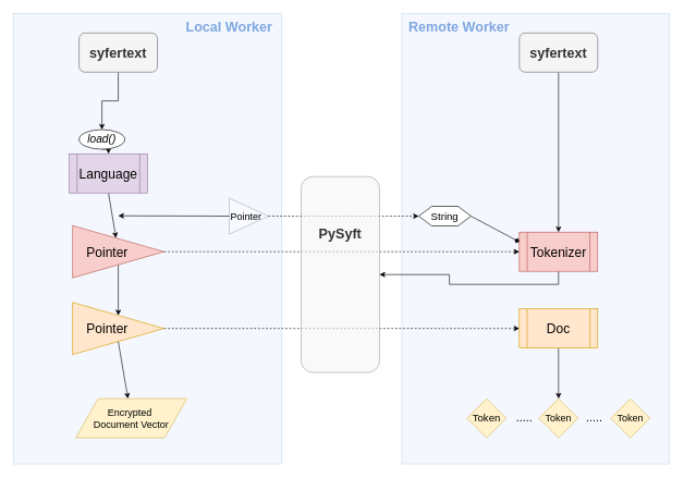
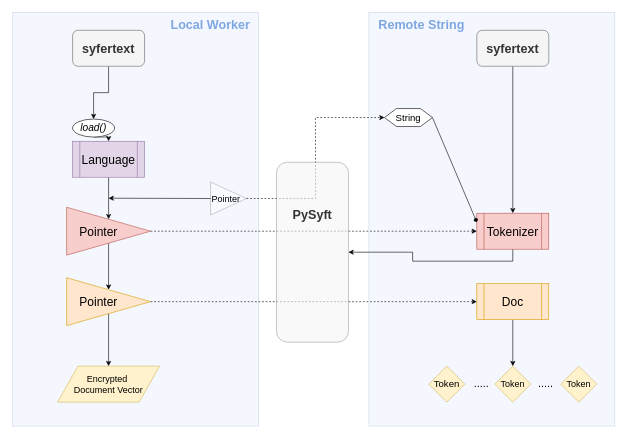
  <mxCell id="0" />
  <mxCell id="1" parent="0" />
  <mxCell id="2" value="" style="rounded=0;whiteSpace=wrap;html=1;fillColor=#dae8fc;strokeColor=#6c8ebf;opacity=30;" parent="1" vertex="1"><mxGeometry x="20" y="20" width="410" height="690" as="geometry" /></mxCell>
  <mxCell id="3" style="edgeStyle=orthogonalEdgeStyle;rounded=0;orthogonalLoop=1;jettySize=auto;html=1;exitX=0.5;exitY=1;exitDx=0;exitDy=0;entryX=0.5;entryY=0;entryDx=0;entryDy=0;" parent="1" source="4" target="8" edge="1"><mxGeometry relative="1" as="geometry" /></mxCell>
  <mxCell id="4" value="&lt;font style=&quot;font-size: 21px&quot;&gt;&lt;b&gt;syfertext&lt;/b&gt;&lt;/font&gt;" style="rounded=1;whiteSpace=wrap;html=1;fillColor=#f5f5f5;strokeColor=#666666;fontColor=#333333;" parent="1" vertex="1"><mxGeometry x="120" y="50" width="120" height="60" as="geometry" /></mxCell>
  <mxCell id="5" style="edgeStyle=none;rounded=0;orthogonalLoop=1;jettySize=auto;html=1;exitX=0.5;exitY=1;exitDx=0;exitDy=0;" parent="1" source="6" target="30" edge="1"><mxGeometry relative="1" as="geometry" /></mxCell>
- <mxCell id="6" value="&lt;span style=&quot;font-size: 20px&quot;&gt;Language&lt;/span&gt;" style="shape=process;whiteSpace=wrap;html=1;backgroundOutline=1;fillColor=#e1d5e7;strokeColor=#9673a6;" parent="1" vertex="1"><mxGeometry x="105" y="235" width="120" height="60" as="geometry" /></mxCell>
+ <mxCell id="6" value="&lt;span style=&quot;font-size: 20px&quot;&gt;Language&lt;/span&gt;" style="shape=process;whiteSpace=wrap;html=1;backgroundOutline=1;fillColor=#e1d5e7;strokeColor=#9673a6;" parent="1" vertex="1"><mxGeometry x="120" y="235" width="120" height="60" as="geometry" /></mxCell>
  <mxCell id="7" style="edgeStyle=orthogonalEdgeStyle;rounded=0;orthogonalLoop=1;jettySize=auto;html=1;exitX=0.5;exitY=1;exitDx=0;exitDy=0;entryX=0.5;entryY=0;entryDx=0;entryDy=0;" parent="1" source="8" target="6" edge="1"><mxGeometry relative="1" as="geometry" /></mxCell>
  <mxCell id="8" value="&lt;font style=&quot;font-size: 17px&quot;&gt;&lt;i&gt;load()&lt;/i&gt;&lt;/font&gt;" style="ellipse;whiteSpace=wrap;html=1;" parent="1" vertex="1"><mxGeometry x="120" y="198" width="70" height="30" as="geometry" /></mxCell>
  <mxCell id="9" value="&lt;font style=&quot;font-size: 21px&quot; color=&quot;#7ea6e0&quot;&gt;&lt;b&gt;Local Worker&lt;/b&gt;&lt;/font&gt;" style="text;html=1;strokeColor=none;fillColor=none;align=center;verticalAlign=middle;whiteSpace=wrap;rounded=0;opacity=30;" parent="1" vertex="1"><mxGeometry x="280" y="30" width="140" height="20" as="geometry" /></mxCell>
  <mxCell id="10" value="" style="rounded=0;whiteSpace=wrap;html=1;fillColor=#dae8fc;strokeColor=#6c8ebf;opacity=30;" parent="1" vertex="1"><mxGeometry x="614" y="20" width="410" height="690" as="geometry" /></mxCell>
  <mxCell id="11" style="edgeStyle=none;rounded=0;orthogonalLoop=1;jettySize=auto;html=1;exitX=0.5;exitY=1;exitDx=0;exitDy=0;entryX=0.5;entryY=0;entryDx=0;entryDy=0;" parent="1" source="12" target="14" edge="1"><mxGeometry relative="1" as="geometry" /></mxCell>
  <mxCell id="12" value="&lt;font style=&quot;font-size: 21px&quot;&gt;&lt;b&gt;syfertext&lt;/b&gt;&lt;/font&gt;" style="rounded=1;whiteSpace=wrap;html=1;fillColor=#f5f5f5;strokeColor=#666666;fontColor=#333333;" parent="1" vertex="1"><mxGeometry x="794" y="50" width="120" height="60" as="geometry" /></mxCell>
  <mxCell id="13" style="edgeStyle=orthogonalEdgeStyle;rounded=0;orthogonalLoop=1;jettySize=auto;html=1;exitX=0.5;exitY=1;exitDx=0;exitDy=0;" parent="1" source="14" target="34" edge="1"><mxGeometry relative="1" as="geometry" /></mxCell>
  <mxCell id="14" value="&lt;font style=&quot;font-size: 20px&quot;&gt;Tokenizer&lt;/font&gt;" style="shape=process;whiteSpace=wrap;html=1;backgroundOutline=1;fillColor=#f8cecc;strokeColor=#b85450;" parent="1" vertex="1"><mxGeometry x="794" y="355" width="120" height="60" as="geometry" /></mxCell>
  <mxCell id="15" style="edgeStyle=orthogonalEdgeStyle;rounded=0;orthogonalLoop=1;jettySize=auto;html=1;exitX=0.5;exitY=1;exitDx=0;exitDy=0;entryX=0.5;entryY=0;entryDx=0;entryDy=0;" parent="1" source="16" target="18" edge="1"><mxGeometry relative="1" as="geometry" /></mxCell>
  <mxCell id="16" value="&lt;font style=&quot;font-size: 20px&quot;&gt;Doc&lt;/font&gt;" style="shape=process;whiteSpace=wrap;html=1;backgroundOutline=1;fillColor=#ffe6cc;strokeColor=#d79b00;" parent="1" vertex="1"><mxGeometry x="794" y="472.5" width="120" height="60" as="geometry" /></mxCell>
  <mxCell id="17" value="&lt;font style=&quot;font-size: 16px&quot;&gt;Token&lt;/font&gt;" style="rhombus;whiteSpace=wrap;html=1;fillColor=#fff2cc;strokeColor=#d6b656;" parent="1" vertex="1"><mxGeometry x="714" y="610" width="60" height="60" as="geometry" /></mxCell>
  <mxCell id="18" value="&lt;font style=&quot;font-size: 15px&quot;&gt;Token&lt;/font&gt;" style="rhombus;whiteSpace=wrap;html=1;fillColor=#fff2cc;strokeColor=#d6b656;" parent="1" vertex="1"><mxGeometry x="824" y="610" width="60" height="60" as="geometry" /></mxCell>
  <mxCell id="19" value="&lt;font style=&quot;font-size: 15px&quot;&gt;Token&lt;/font&gt;" style="rhombus;whiteSpace=wrap;html=1;fillColor=#fff2cc;strokeColor=#d6b656;" parent="1" vertex="1"><mxGeometry x="934" y="610" width="60" height="60" as="geometry" /></mxCell>
  <mxCell id="20" style="edgeStyle=none;rounded=0;orthogonalLoop=1;jettySize=auto;html=1;exitX=1;exitY=0.5;exitDx=0;exitDy=0;entryX=0;entryY=0.25;entryDx=0;entryDy=0;endArrow=diamond;" parent="1" source="21" target="14" edge="1"><mxGeometry relative="1" as="geometry" /></mxCell>
- <mxCell id="21" value="&lt;font style=&quot;font-size: 16px&quot;&gt;String&lt;/font&gt;" style="shape=hexagon;perimeter=hexagonPerimeter2;whiteSpace=wrap;html=1;" parent="1" vertex="1"><mxGeometry x="640" y="315.5" width="80" height="30" as="geometry" /></mxCell>
+ <mxCell id="21" value="&lt;font style=&quot;font-size: 16px&quot;&gt;String&lt;/font&gt;" style="shape=hexagon;perimeter=hexagonPerimeter2;whiteSpace=wrap;html=1;" parent="1" vertex="1"><mxGeometry x="640" y="180.5" width="80" height="30" as="geometry" /></mxCell>
  <mxCell id="22" value="&lt;font style=&quot;font-size: 18px&quot;&gt;.....&lt;/font&gt;" style="text;html=1;strokeColor=none;fillColor=none;align=center;verticalAlign=middle;whiteSpace=wrap;rounded=0;" parent="1" vertex="1"><mxGeometry x="889" y="630" width="40" height="20" as="geometry" /></mxCell>
  <mxCell id="23" value="&lt;font style=&quot;font-size: 18px&quot;&gt;.....&lt;/font&gt;" style="text;html=1;strokeColor=none;fillColor=none;align=center;verticalAlign=middle;whiteSpace=wrap;rounded=0;" parent="1" vertex="1"><mxGeometry x="781.5" y="630" width="40" height="20" as="geometry" /></mxCell>
- <mxCell id="24" value="&lt;font style=&quot;font-size: 21px&quot; color=&quot;#7ea6e0&quot;&gt;&lt;b&gt;Remote Worker&lt;/b&gt;&lt;/font&gt;" style="text;html=1;strokeColor=none;fillColor=none;align=center;verticalAlign=middle;whiteSpace=wrap;rounded=0;opacity=30;" parent="1" vertex="1"><mxGeometry x="621.5" y="30" width="160" height="20" as="geometry" /></mxCell>
+ <mxCell id="24" value="&lt;font style=&quot;font-size: 21px&quot; color=&quot;#7ea6e0&quot;&gt;&lt;b&gt;Remote String&lt;/b&gt;&lt;/font&gt;" style="text;html=1;strokeColor=none;fillColor=none;align=center;verticalAlign=middle;whiteSpace=wrap;rounded=0;opacity=30;" parent="1" vertex="1"><mxGeometry x="621.5" y="30" width="160" height="20" as="geometry" /></mxCell>
  <mxCell id="25" style="edgeStyle=orthogonalEdgeStyle;rounded=0;orthogonalLoop=1;jettySize=auto;html=1;exitX=1;exitY=0.5;exitDx=0;exitDy=0;entryX=0;entryY=0.5;entryDx=0;entryDy=0;dashed=1;" parent="1" source="27" target="21" edge="1"><mxGeometry relative="1" as="geometry" /></mxCell>
  <mxCell id="26" style="edgeStyle=none;rounded=0;orthogonalLoop=1;jettySize=auto;html=1;exitX=0;exitY=0.5;exitDx=0;exitDy=0;" parent="1" source="27" edge="1"><mxGeometry relative="1" as="geometry"><mxPoint x="180" y="330" as="targetPoint" /></mxGeometry></mxCell>
  <mxCell id="27" value="&lt;font style=&quot;font-size: 15px&quot;&gt;Pointer&amp;nbsp;&amp;nbsp;&lt;/font&gt;" style="triangle;whiteSpace=wrap;html=1;opacity=30;" parent="1" vertex="1"><mxGeometry x="350" y="303" width="60" height="55" as="geometry" /></mxCell>
  <mxCell id="28" style="edgeStyle=none;rounded=0;orthogonalLoop=1;jettySize=auto;html=1;exitX=1;exitY=0.5;exitDx=0;exitDy=0;entryX=0;entryY=0.5;entryDx=0;entryDy=0;dashed=1;" parent="1" source="30" target="14" edge="1"><mxGeometry relative="1" as="geometry" /></mxCell>
  <mxCell id="29" style="edgeStyle=none;rounded=0;orthogonalLoop=1;jettySize=auto;html=1;exitX=0.5;exitY=1;exitDx=0;exitDy=0;entryX=0.5;entryY=0;entryDx=0;entryDy=0;" parent="1" source="30" target="33" edge="1"><mxGeometry relative="1" as="geometry" /></mxCell>
  <mxCell id="30" value="&lt;font style=&quot;font-size: 20px&quot;&gt;Pointer&amp;nbsp; &amp;nbsp; &amp;nbsp;&amp;nbsp;&lt;/font&gt;" style="triangle;whiteSpace=wrap;html=1;fillColor=#f8cecc;strokeColor=#b85450;" parent="1" vertex="1"><mxGeometry x="110" y="345" width="140" height="80" as="geometry" /></mxCell>
  <mxCell id="31" style="edgeStyle=none;rounded=0;orthogonalLoop=1;jettySize=auto;html=1;exitX=1;exitY=0.5;exitDx=0;exitDy=0;entryX=0;entryY=0.5;entryDx=0;entryDy=0;dashed=1;" parent="1" source="33" target="16" edge="1"><mxGeometry relative="1" as="geometry" /></mxCell>
  <mxCell id="32" style="edgeStyle=none;rounded=0;orthogonalLoop=1;jettySize=auto;html=1;exitX=0.5;exitY=1;exitDx=0;exitDy=0;" parent="1" source="33" target="35" edge="1"><mxGeometry relative="1" as="geometry" /></mxCell>
  <mxCell id="33" value="&lt;font style=&quot;font-size: 20px&quot;&gt;Pointer&amp;nbsp; &amp;nbsp; &amp;nbsp;&amp;nbsp;&lt;/font&gt;" style="triangle;whiteSpace=wrap;html=1;fillColor=#ffe6cc;strokeColor=#d79b00;" parent="1" vertex="1"><mxGeometry x="110" y="462.5" width="140" height="80" as="geometry" /></mxCell>
  <mxCell id="34" value="&lt;font style=&quot;font-size: 21px&quot;&gt;&lt;b&gt;PySyft&lt;br&gt;&lt;br&gt;&lt;br&gt;&lt;br&gt;&lt;br&gt;&lt;br&gt;&lt;/b&gt;&lt;/font&gt;" style="rounded=1;whiteSpace=wrap;html=1;fillColor=#f5f5f5;strokeColor=#666666;fontColor=#333333;opacity=60;" parent="1" vertex="1"><mxGeometry x="460" y="270" width="120" height="300" as="geometry" /></mxCell>
- <mxCell id="35" value="&lt;font style=&quot;font-size: 15px&quot;&gt;Encrypted&amp;nbsp;&lt;br&gt;Document Vector&lt;/font&gt;" style="shape=parallelogram;perimeter=parallelogramPerimeter;whiteSpace=wrap;html=1;fillColor=#fff2cc;strokeColor=#d6b656;" parent="1" vertex="1"><mxGeometry x="115" y="610" width="170" height="60" as="geometry" /></mxCell>
+ <mxCell id="35" value="&lt;font style=&quot;font-size: 15px&quot;&gt;Encrypted&amp;nbsp;&lt;br&gt;Document Vector&lt;/font&gt;" style="shape=parallelogram;perimeter=parallelogramPerimeter;whiteSpace=wrap;html=1;fillColor=#fff2cc;strokeColor=#d6b656;" parent="1" vertex="1"><mxGeometry x="95" y="610" width="170" height="60" as="geometry" /></mxCell>
